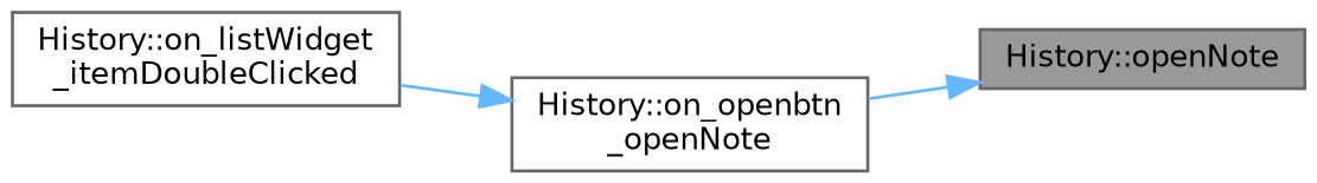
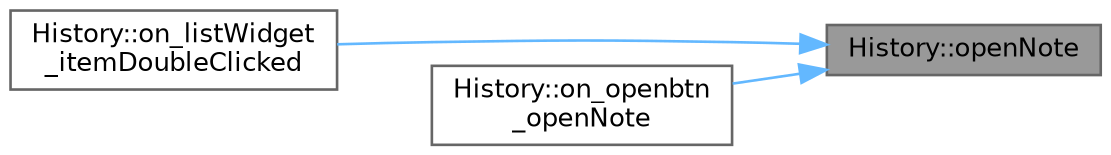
  digraph {
    rankdir=RL
    node [color=grey40 fillcolor=white fontname=Helvetica fontsize=10 shape=box style=filled]
    edge [color=steelblue1 dir=back fontname=Helvetica fontsize=10 labelfontname=Helvetica labelfontsize=10 style=solid]
    n1 [color=gray40 fillcolor=grey60 fontcolor=black height=0.2 label="History::openNote" width=0.4]
    n2 [height=0.2 label="History::on_listWidget\l_itemDoubleClicked" width=0.4]
    n3 [height=0.2 label="History::on_openbtn\l_openNote" width=0.4]
-   n3 -> n2
+   n1 -> n2
    n1 -> n3
  }
